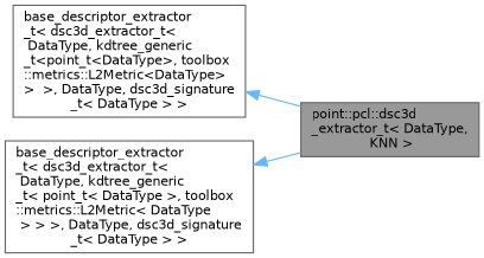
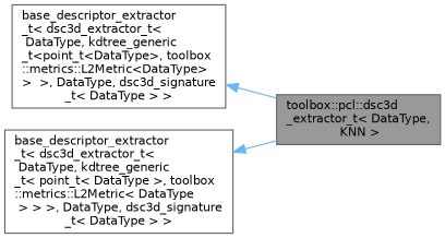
  digraph {
    rankdir=LR
    node [color=gray40 fillcolor=white fontname=Helvetica fontsize=10 shape=box style=filled]
    edge [color=steelblue1 dir=back fontname=Helvetica fontsize=10 labelfontname=Helvetica labelfontsize=10 style=solid]
-   n1 [fillcolor=grey60 fontcolor=black height=0.2 label="point::pcl::dsc3d\l_extractor_t\< DataType,\l KNN \>" width=0.4]
+   n1 [fillcolor=grey60 fontcolor=black height=0.2 label="toolbox::pcl::dsc3d\l_extractor_t\< DataType,\l KNN \>" width=0.4]
    n2 [height=0.2 label="base_descriptor_extractor\l_t\< dsc3d_extractor_t\<\l DataType, kdtree_generic\l_t\<point_t\<DataType\>, toolbox\l::metrics::L2Metric\<DataType\>\l\>  \>, DataType, dsc3d_signature\l_t\< DataType \> \>" width=0.4]
    n3 [height=0.2 label="base_descriptor_extractor\l_t\< dsc3d_extractor_t\<\l DataType, kdtree_generic\l_t\< point_t\< DataType \>, toolbox\l::metrics::L2Metric\< DataType\l \> \> \>, DataType, dsc3d_signature\l_t\< DataType \> \>" width=0.4]
    n2 -> n1
    n3 -> n1
  }
